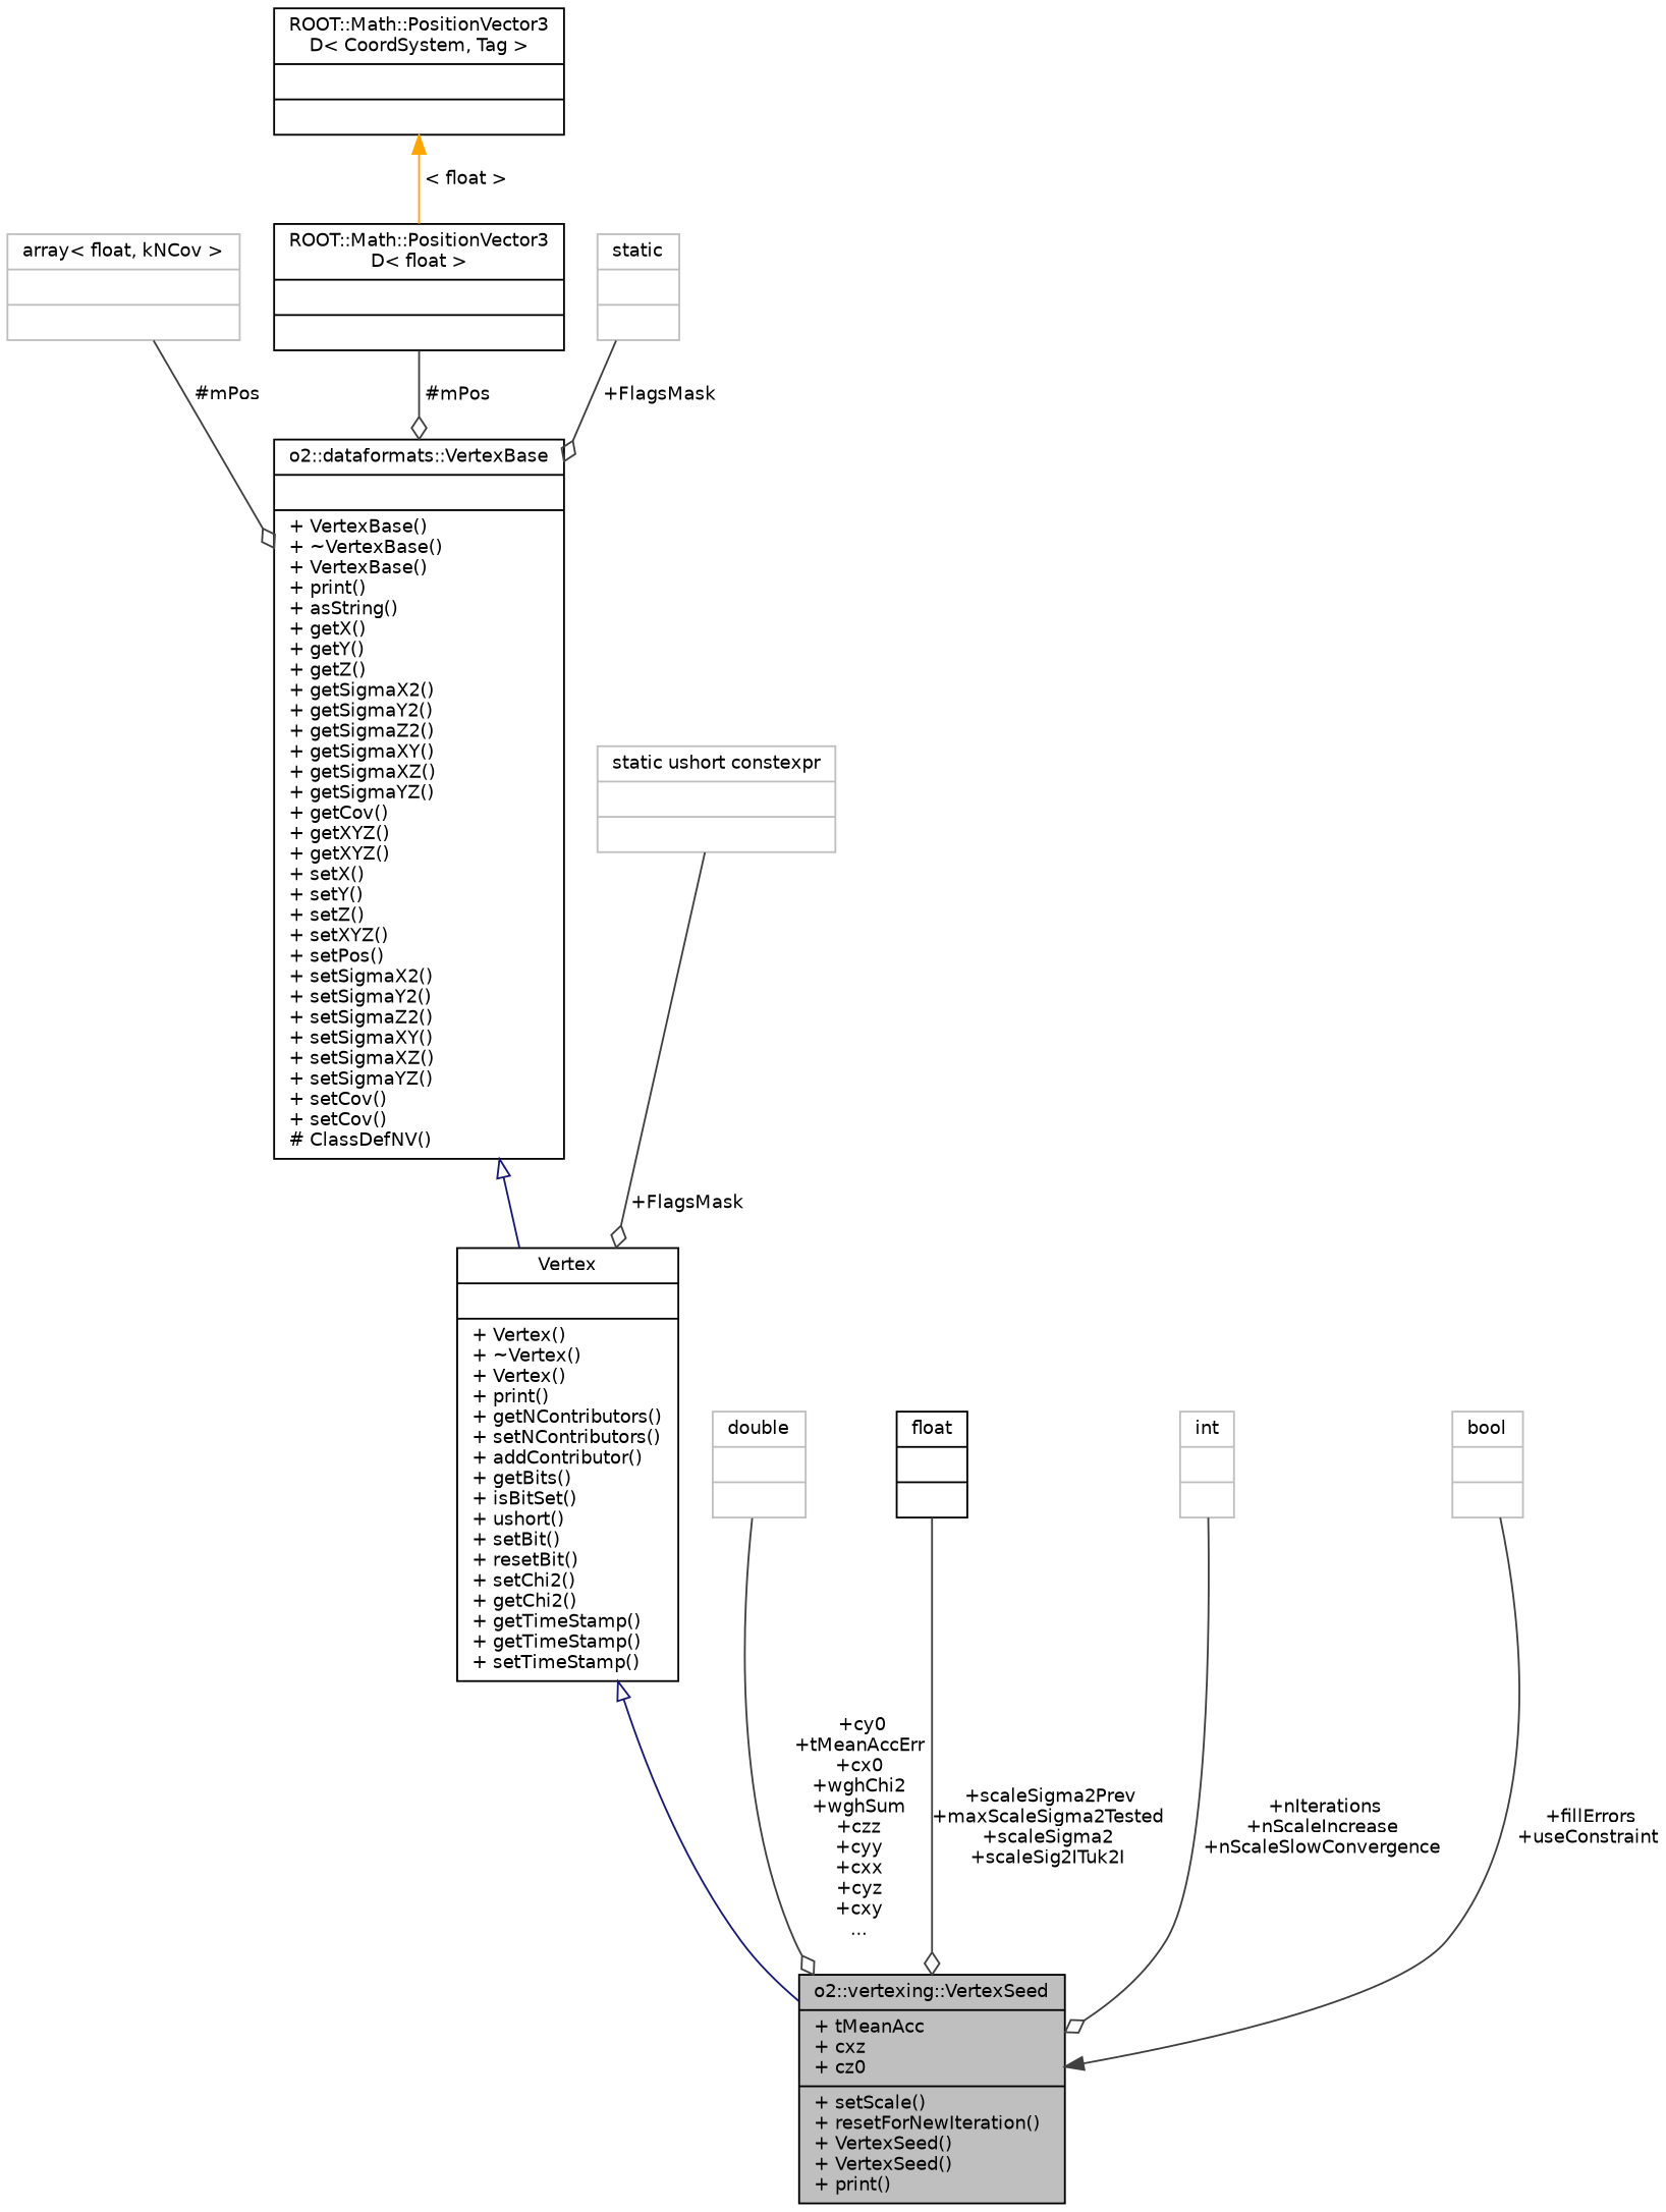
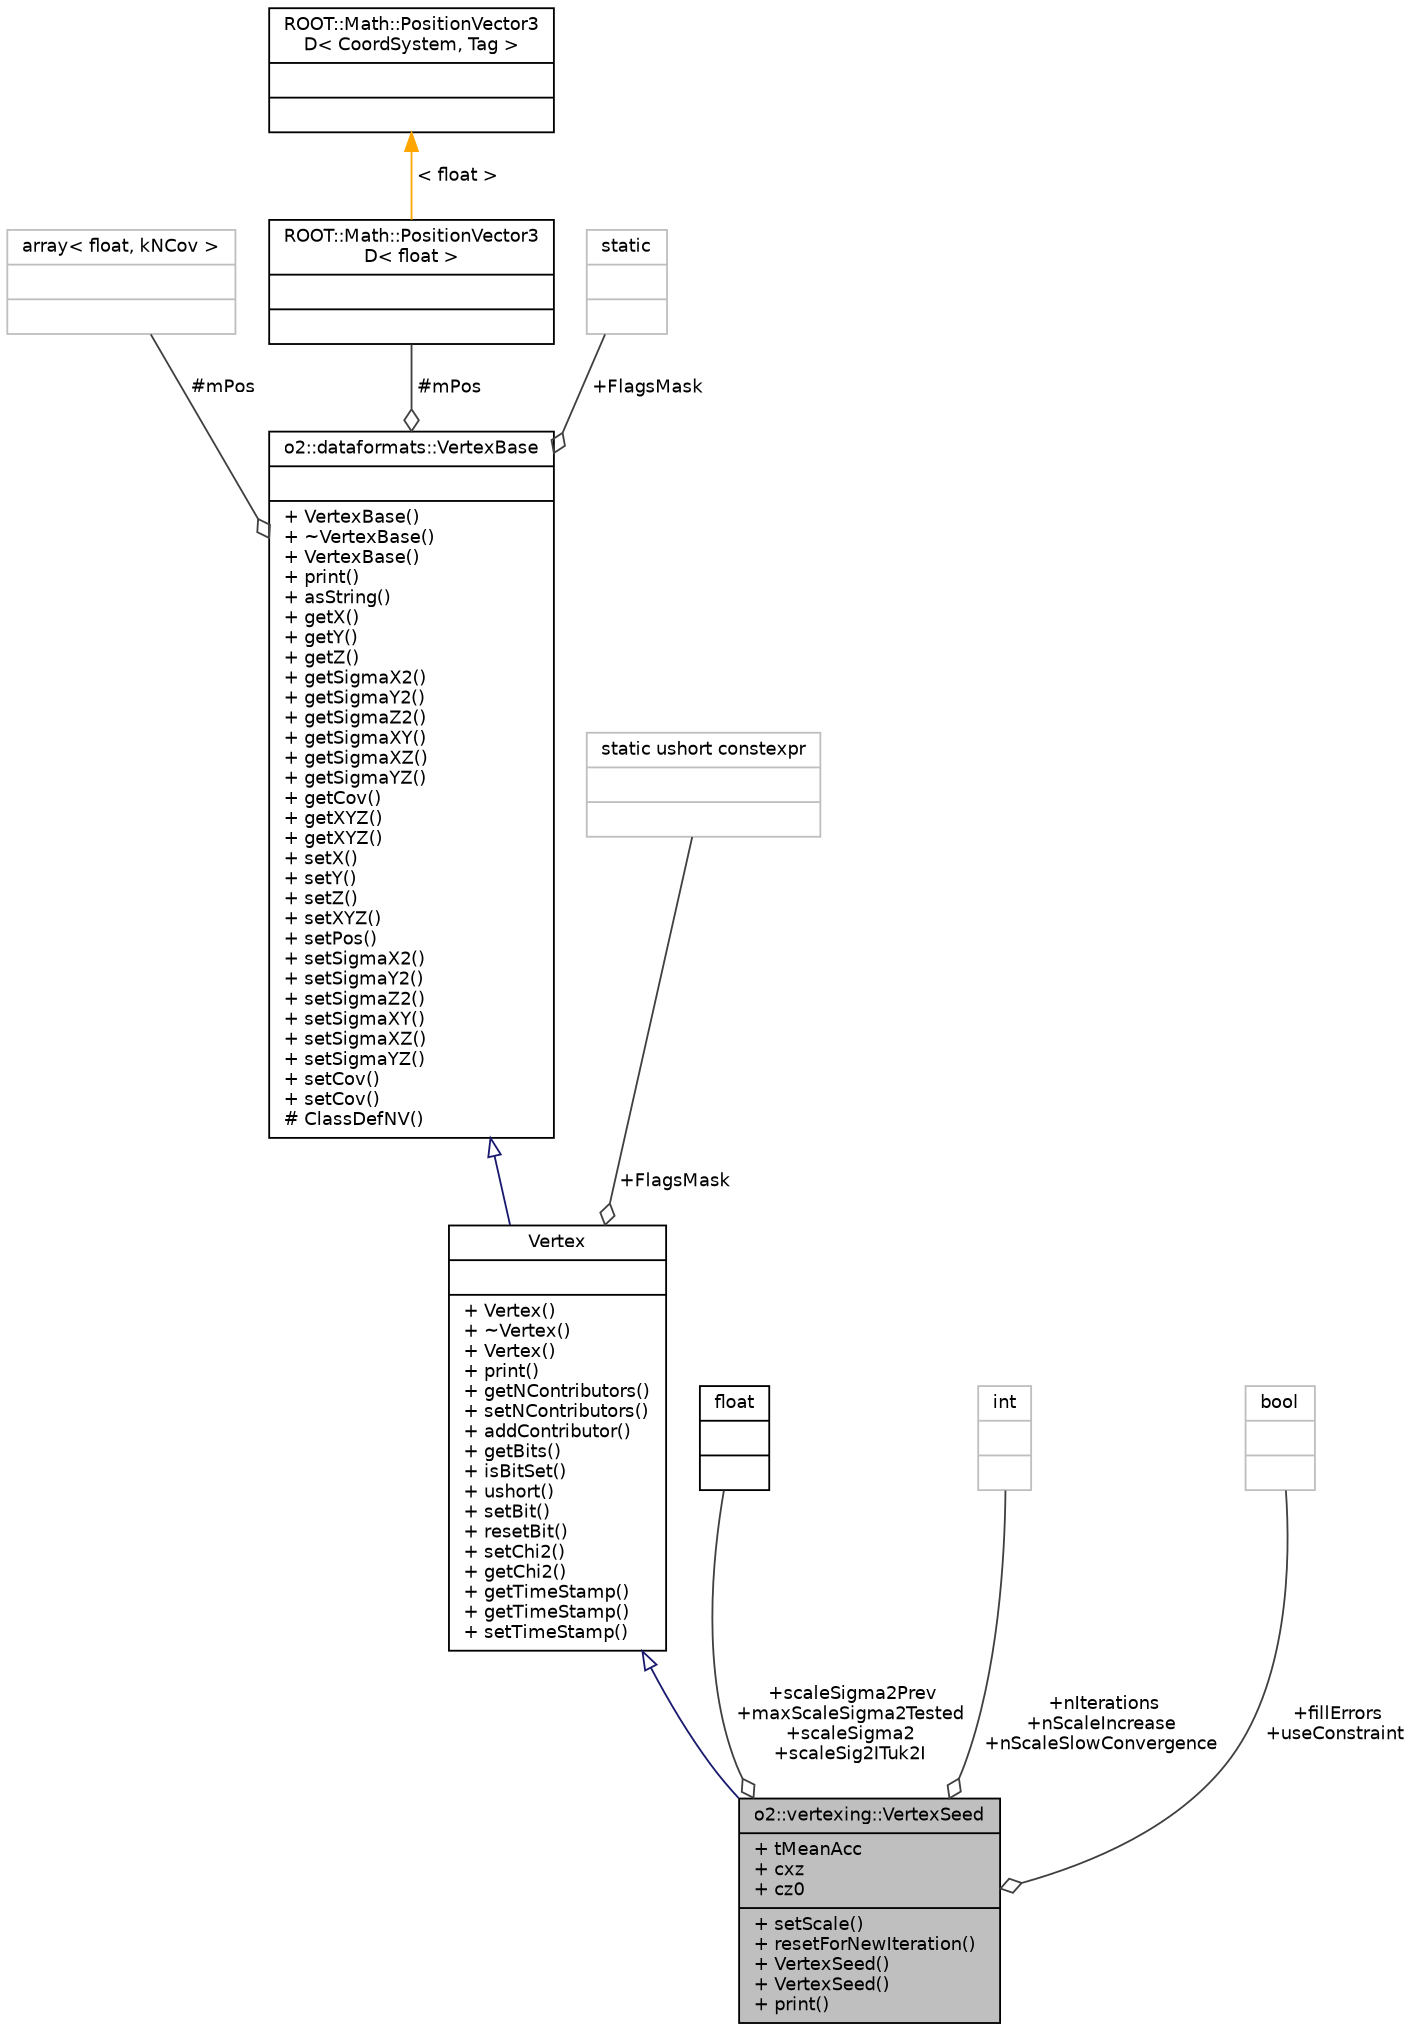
  digraph {
    node [color=black fontname=Helvetica fontsize=10 shape=record]
    edge [color=grey25 fontname=Helvetica fontsize=10 labelfontname=Helvetica labelfontsize=10 style=solid arrowhead=odiamond]
    n1 [fillcolor=grey75 fontcolor=black height=0.2 label="{o2::vertexing::VertexSeed\n|+ tMeanAcc\l+ cxz\l+ cz0\l|+ setScale()\l+ resetForNewIteration()\l+ VertexSeed()\l+ VertexSeed()\l+ print()\l}" style=filled width=0.4]
    n2 [height=0.2 label="{Vertex\n||+ Vertex()\l+ ~Vertex()\l+ Vertex()\l+ print()\l+ getNContributors()\l+ setNContributors()\l+ addContributor()\l+ getBits()\l+ isBitSet()\l+ ushort()\l+ setBit()\l+ resetBit()\l+ setChi2()\l+ getChi2()\l+ getTimeStamp()\l+ getTimeStamp()\l+ setTimeStamp()\l}" width=0.4]
    n3 [height=0.2 label="{o2::dataformats::VertexBase\n||+ VertexBase()\l+ ~VertexBase()\l+ VertexBase()\l+ print()\l+ asString()\l+ getX()\l+ getY()\l+ getZ()\l+ getSigmaX2()\l+ getSigmaY2()\l+ getSigmaZ2()\l+ getSigmaXY()\l+ getSigmaXZ()\l+ getSigmaYZ()\l+ getCov()\l+ getXYZ()\l+ getXYZ()\l+ setX()\l+ setY()\l+ setZ()\l+ setXYZ()\l+ setPos()\l+ setSigmaX2()\l+ setSigmaY2()\l+ setSigmaZ2()\l+ setSigmaXY()\l+ setSigmaXZ()\l+ setSigmaYZ()\l+ setCov()\l+ setCov()\l# ClassDefNV()\l}" width=0.4]
    n4 [color=grey75 height=0.2 label="{array\< float, kNCov \>\n||}" width=0.4]
    n5 [height=0.2 label="{ROOT::Math::PositionVector3\lD\< float \>\n||}" width=0.4]
    n6 [height=0.2 label="{ROOT::Math::PositionVector3\lD\< CoordSystem, Tag \>\n||}" width=0.4]
    n7 [color=grey75 height=0.2 label="{static\n||}" width=0.4]
    n8 [color=grey75 height=0.2 label="{static ushort constexpr\n||}" width=0.4]
-   n9 [color=grey75 height=0.2 label="{double\n||}" width=0.4]
    n10 [height=0.2 label="{float\n||}" width=0.4]
    n11 [color=grey75 height=0.2 label="{int\n||}" width=0.4]
    n12 [color=grey75 height=0.2 label="{bool\n||}" width=0.4]
    n2 -> n1 [arrowtail=onormal color=midnightblue dir=back arrowhead=""]
    n3 -> n2 [arrowtail=onormal color=midnightblue dir=back arrowhead=""]
    n4 -> n3 [label=" #mPos"]
    n5 -> n3 [label=" #mPos"]
    n6 -> n5 [color=orange dir=back label=" \< float \>" arrowhead=""]
    n7 -> n3 [label=" +FlagsMask"]
    n8 -> n2 [label=" +FlagsMask"]
-   n9 -> n1 [label=" +cy0\n+tMeanAccErr\n+cx0\n+wghChi2\n+wghSum\n+czz\n+cyy\n+cxx\n+cyz\n+cxy\n..."]
    n10 -> n1 [label=" +scaleSigma2Prev\n+maxScaleSigma2Tested\n+scaleSigma2\n+scaleSig2ITuk2I"]
    n11 -> n1 [label=" +nIterations\n+nScaleIncrease\n+nScaleSlowConvergence"]
-   n12 -> n1 [arrowhead=normal label=" +fillErrors\n+useConstraint"]
+   n12 -> n1 [label=" +fillErrors\n+useConstraint"]
  }
